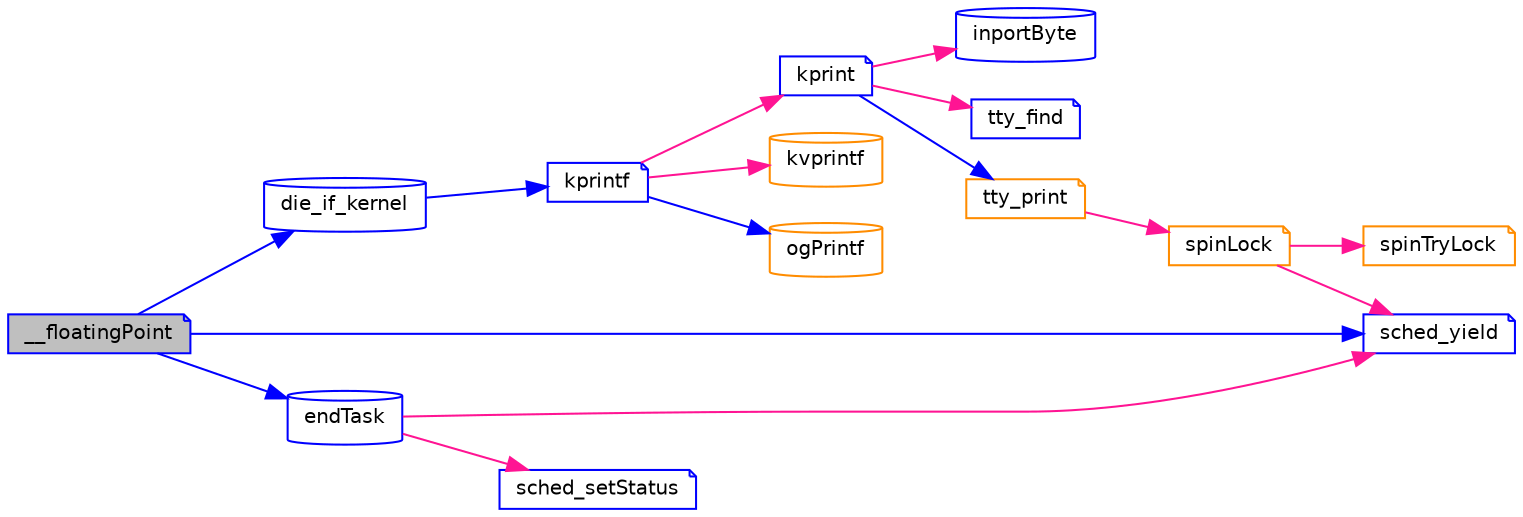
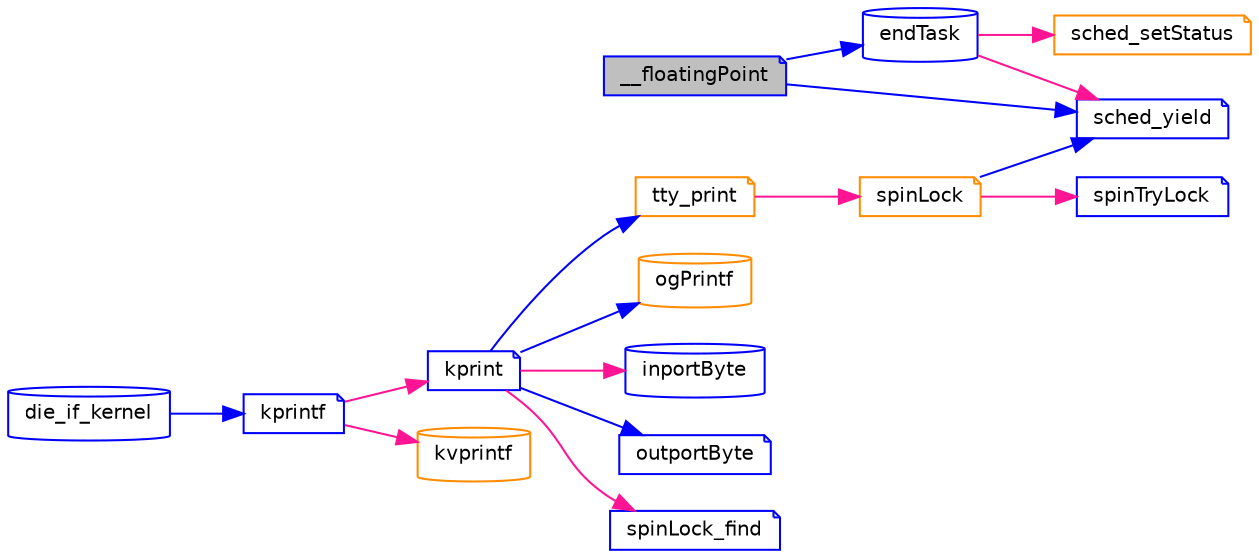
  digraph {
    rankdir=LR
    node [color=blue fillcolor=white fontname=Helvetica fontsize=10 shape=note style=filled]
    edge [color=deeppink fontname=Helvetica fontsize=10 labelfontname=Helvetica labelfontsize=10 style=solid]
    n1 [fillcolor=grey75 fontcolor=black height=0.2 label=__floatingPoint width=0.4]
    n2 [height=0.2 label=die_if_kernel shape=cylinder width=0.4]
    n3 [height=0.2 label=sched_yield width=0.4]
    n4 [height=0.2 label=endTask shape=cylinder width=0.4]
    n5 [height=0.2 label=kprintf width=0.4]
-   n6 [height=0.2 label=sched_setStatus width=0.4]
+   n6 [color=darkorange height=0.2 label=sched_setStatus width=0.4]
    n7 [height=0.2 label=kprint width=0.4]
    n8 [color=darkorange height=0.2 label=kvprintf shape=cylinder width=0.4]
    n9 [color=darkorange height=0.2 label=ogPrintf shape=cylinder width=0.4]
    n10 [height=0.2 label=inportByte shape=cylinder width=0.4]
-   n12 [height=0.2 label=tty_find width=0.4]
+   n11 [height=0.2 label=outportByte width=0.4]
+   n12 [height=0.2 label=spinLock_find width=0.4]
    n13 [color=darkorange height=0.2 label=tty_print width=0.4]
    n14 [color=darkorange height=0.2 label=spinLock width=0.4]
-   n15 [color=darkorange height=0.2 label=spinTryLock width=0.4]
-   n1 -> n2 [color=blue]
+   n15 [height=0.2 label=spinTryLock width=0.4]
    n1 -> n3 [color=blue]
    n1 -> n4 [color=blue]
    n2 -> n5 [color=blue]
    n4 -> n3
    n4 -> n6
    n5 -> n7
    n5 -> n8
-   n5 -> n9 [color=blue]
+   n7 -> n9 [color=blue]
    n7 -> n10
+   n7 -> n11 [color=blue]
    n7 -> n12
    n7 -> n13 [color=blue]
    n13 -> n14
-   n14 -> n3
+   n14 -> n3 [color=blue]
    n14 -> n15
  }
